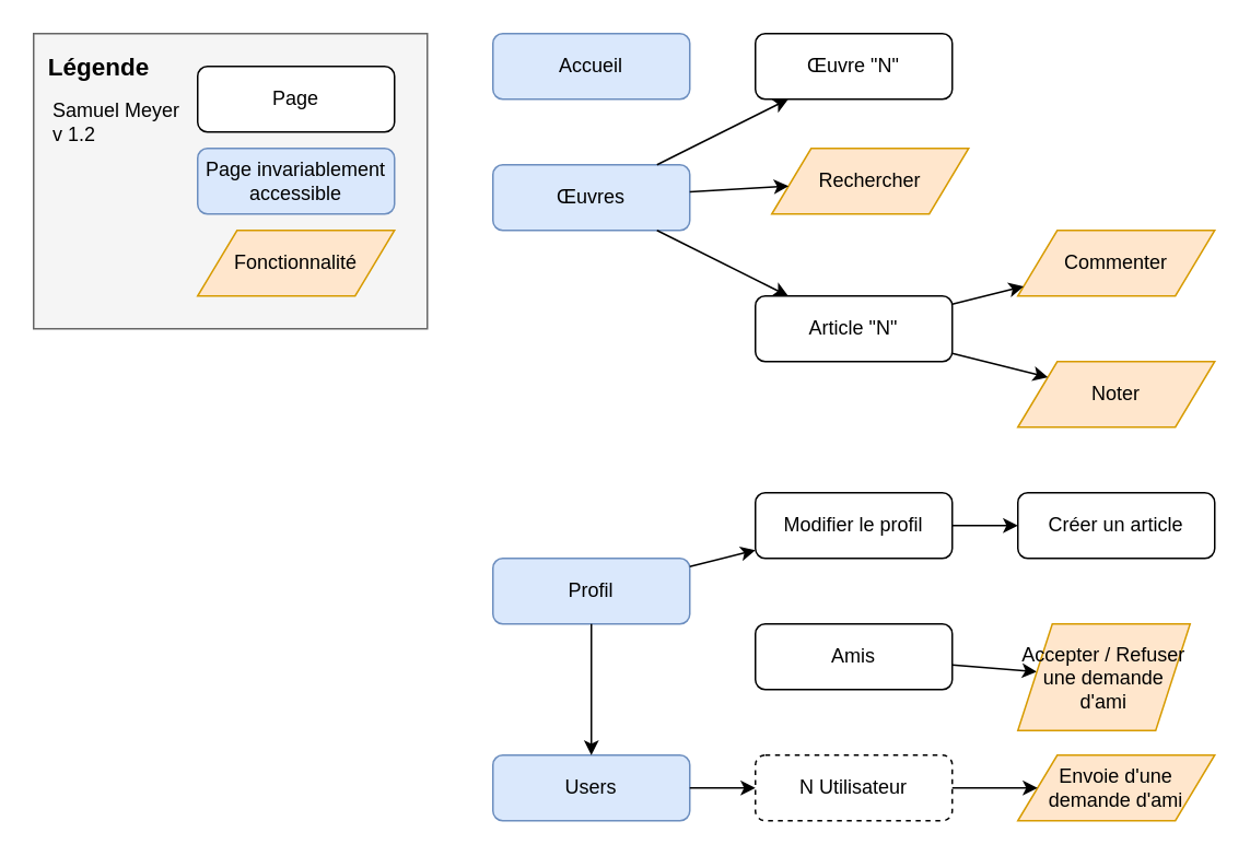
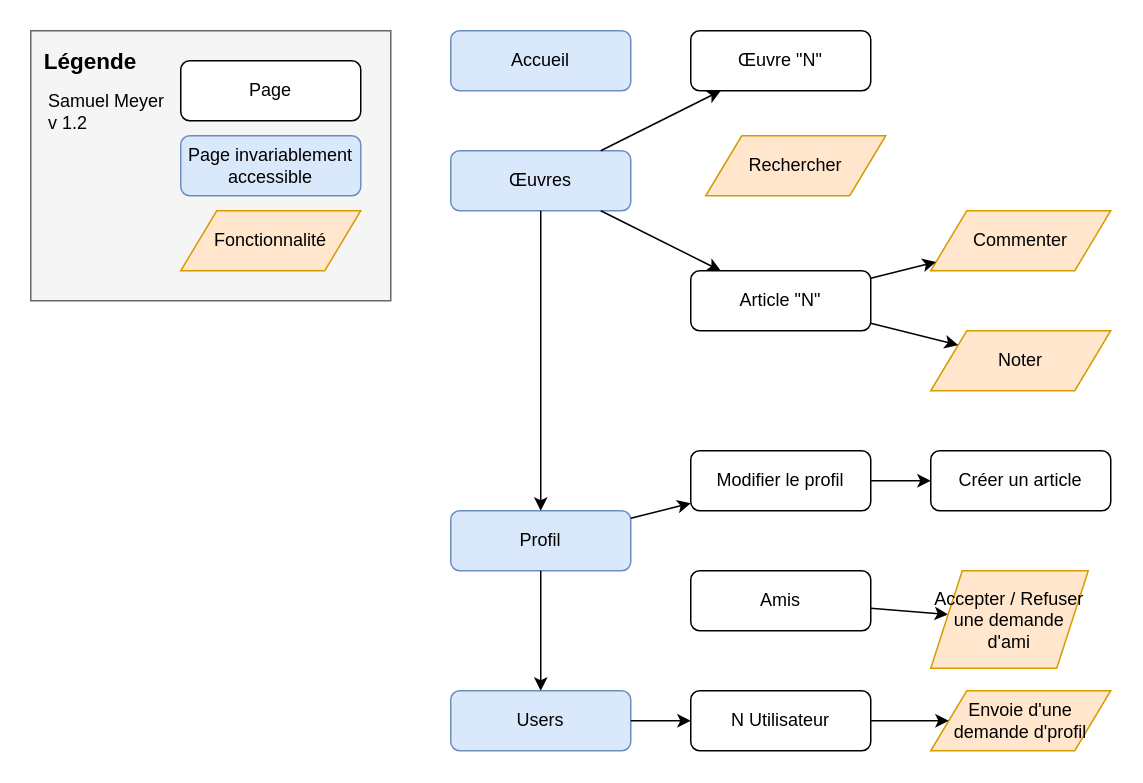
  <mxCell id="0" />
  <mxCell id="1" parent="0" />
  <mxCell id="2" value="Modifier le profil" style="rounded=1;whiteSpace=wrap;html=1;" parent="1" vertex="1"><mxGeometry x="460" y="300" width="120" height="40" as="geometry" /></mxCell>
  <mxCell id="3" value="" style="endArrow=classic;html=1;" parent="1" source="2" target="15" edge="1"><mxGeometry width="50" height="50" relative="1" as="geometry"><mxPoint x="500" y="240" as="sourcePoint" /><mxPoint x="632" y="320" as="targetPoint" /></mxGeometry></mxCell>
  <mxCell id="4" value="Users" style="rounded=1;whiteSpace=wrap;html=1;fillColor=#dae8fc;strokeColor=#6c8ebf;" parent="1" vertex="1"><mxGeometry x="300" y="460" width="120" height="40" as="geometry" /></mxCell>
  <mxCell id="5" value="Profil" style="rounded=1;whiteSpace=wrap;html=1;fillColor=#dae8fc;strokeColor=#6c8ebf;" parent="1" vertex="1"><mxGeometry x="300" y="340" width="120" height="40" as="geometry" /></mxCell>
  <mxCell id="6" value="Amis" style="rounded=1;whiteSpace=wrap;html=1;" parent="1" vertex="1"><mxGeometry x="460" y="380" width="120" height="40" as="geometry" /></mxCell>
  <mxCell id="7" value="" style="endArrow=classic;html=1;" parent="1" source="6" target="10" edge="1"><mxGeometry width="50" height="50" relative="1" as="geometry"><mxPoint x="470" y="220" as="sourcePoint" /><mxPoint x="620" y="400" as="targetPoint" /></mxGeometry></mxCell>
  <mxCell id="8" value="" style="endArrow=classic;html=1;" parent="1" source="5" target="2" edge="1"><mxGeometry width="50" height="50" relative="1" as="geometry"><mxPoint x="470" y="260" as="sourcePoint" /><mxPoint x="520" y="210" as="targetPoint" /></mxGeometry></mxCell>
  <mxCell id="9" value="" style="endArrow=classic;html=1;" parent="1" source="5" target="4" edge="1"><mxGeometry width="50" height="50" relative="1" as="geometry"><mxPoint x="470" y="260" as="sourcePoint" /><mxPoint x="520" y="210" as="targetPoint" /></mxGeometry></mxCell>
  <mxCell id="10" value="Accepter / Refuser&lt;br&gt;une demande d'ami" style="shape=parallelogram;perimeter=parallelogramPerimeter;whiteSpace=wrap;html=1;fillColor=#ffe6cc;strokeColor=#d79b00;" parent="1" vertex="1"><mxGeometry x="620" y="380" width="105" height="65" as="geometry" /></mxCell>
- <mxCell id="11" value="N Utilisateur" style="rounded=1;whiteSpace=wrap;html=1;dashed=1;" parent="1" vertex="1"><mxGeometry x="460" y="460" width="120" height="40" as="geometry" /></mxCell>
- <mxCell id="12" value="Envoie d'une demande d'ami" style="shape=parallelogram;perimeter=parallelogramPerimeter;whiteSpace=wrap;html=1;fillColor=#ffe6cc;strokeColor=#d79b00;" parent="1" vertex="1"><mxGeometry x="620" y="460" width="120" height="40" as="geometry" /></mxCell>
+ <mxCell id="11" value="N Utilisateur" style="rounded=1;whiteSpace=wrap;html=1;" parent="1" vertex="1"><mxGeometry x="460" y="460" width="120" height="40" as="geometry" /></mxCell>
+ <mxCell id="12" value="Envoie d'une demande d'profil" style="shape=parallelogram;perimeter=parallelogramPerimeter;whiteSpace=wrap;html=1;fillColor=#ffe6cc;strokeColor=#d79b00;" parent="1" vertex="1"><mxGeometry x="620" y="460" width="120" height="40" as="geometry" /></mxCell>
  <mxCell id="13" value="" style="endArrow=classic;html=1;" parent="1" source="11" target="12" edge="1"><mxGeometry width="50" height="50" relative="1" as="geometry"><mxPoint x="590" y="410" as="sourcePoint" /><mxPoint x="646" y="410" as="targetPoint" /></mxGeometry></mxCell>
  <mxCell id="14" value="" style="endArrow=classic;html=1;" parent="1" source="4" target="11" edge="1"><mxGeometry width="50" height="50" relative="1" as="geometry"><mxPoint x="600" y="420" as="sourcePoint" /><mxPoint x="656" y="420" as="targetPoint" /></mxGeometry></mxCell>
  <mxCell id="15" value="Créer un article" style="rounded=1;whiteSpace=wrap;html=1;" parent="1" vertex="1"><mxGeometry x="620" y="300" width="120" height="40" as="geometry" /></mxCell>
  <mxCell id="16" value="Accueil" style="rounded=1;whiteSpace=wrap;html=1;fillColor=#dae8fc;strokeColor=#6c8ebf;" vertex="1" parent="1"><mxGeometry x="300" y="20" width="120" height="40" as="geometry" /></mxCell>
  <mxCell id="17" value="Œuvres" style="rounded=1;whiteSpace=wrap;html=1;fillColor=#dae8fc;strokeColor=#6c8ebf;" vertex="1" parent="1"><mxGeometry x="300" y="100" width="120" height="40" as="geometry" /></mxCell>
  <mxCell id="18" value="Article &quot;N&quot;" style="rounded=1;whiteSpace=wrap;html=1;" vertex="1" parent="1"><mxGeometry x="460" y="180" width="120" height="40" as="geometry" /></mxCell>
  <mxCell id="19" value="" style="endArrow=classic;html=1;" edge="1" parent="1" source="17" target="18"><mxGeometry width="50" height="50" relative="1" as="geometry"><mxPoint x="710" y="340" as="sourcePoint" /><mxPoint x="820" y="330" as="targetPoint" /></mxGeometry></mxCell>
  <mxCell id="20" value="" style="group;container=1;" vertex="1" connectable="0" parent="1"><mxGeometry x="40" y="20" width="220" height="290" as="geometry" /></mxCell>
  <mxCell id="21" value="" style="rounded=0;whiteSpace=wrap;html=1;fillColor=#f5f5f5;strokeColor=#666666;fontColor=#333333;" vertex="1" parent="20"><mxGeometry x="-20" width="240" height="180" as="geometry" /></mxCell>
  <mxCell id="22" value="Page invariablement accessible" style="rounded=1;whiteSpace=wrap;html=1;fillColor=#dae8fc;strokeColor=#6c8ebf;" vertex="1" parent="20"><mxGeometry x="80" y="70" width="120" height="40" as="geometry" /></mxCell>
  <mxCell id="23" value="Légende" style="text;html=1;strokeColor=none;fillColor=none;align=center;verticalAlign=middle;whiteSpace=wrap;rounded=0;fontStyle=1;fontSize=15;" vertex="1" parent="20"><mxGeometry x="-20" y="10" width="80" height="20" as="geometry" /></mxCell>
  <mxCell id="24" value="Page" style="rounded=1;whiteSpace=wrap;html=1;" vertex="1" parent="20"><mxGeometry x="80" y="20" width="120" height="40" as="geometry" /></mxCell>
  <mxCell id="25" value="Fonctionnalité" style="shape=parallelogram;perimeter=parallelogramPerimeter;whiteSpace=wrap;html=1;fillColor=#ffe6cc;strokeColor=#d79b00;" vertex="1" parent="20"><mxGeometry x="80" y="120" width="120" height="40" as="geometry" /></mxCell>
  <mxCell id="26" value="Samuel Meyer&lt;br&gt;v 1.2" style="text;html=1;strokeColor=none;fillColor=none;align=left;verticalAlign=middle;whiteSpace=wrap;rounded=0;" vertex="1" parent="20"><mxGeometry x="-10" y="30" width="110" height="48" as="geometry" /></mxCell>
  <mxCell id="27" value="Rechercher" style="shape=parallelogram;perimeter=parallelogramPerimeter;whiteSpace=wrap;html=1;fillColor=#ffe6cc;strokeColor=#d79b00;" vertex="1" parent="1"><mxGeometry x="470" y="90" width="120" height="40" as="geometry" /></mxCell>
- <mxCell id="28" value="" style="endArrow=classic;html=1;" edge="1" parent="1" source="17" target="27"><mxGeometry width="50" height="50" relative="1" as="geometry"><mxPoint x="490" y="290" as="sourcePoint" /><mxPoint x="540" y="240" as="targetPoint" /></mxGeometry></mxCell>
+ <mxCell id="28" value="" style="endArrow=classic;html=1;" edge="1" parent="1" source="17" target="5"><mxGeometry width="50" height="50" relative="1" as="geometry"><mxPoint x="490" y="290" as="sourcePoint" /><mxPoint x="540" y="240" as="targetPoint" /></mxGeometry></mxCell>
  <mxCell id="29" value="Commenter" style="shape=parallelogram;perimeter=parallelogramPerimeter;whiteSpace=wrap;html=1;fillColor=#ffe6cc;strokeColor=#d79b00;" vertex="1" parent="1"><mxGeometry x="620" y="140" width="120" height="40" as="geometry" /></mxCell>
  <mxCell id="30" value="Noter" style="shape=parallelogram;perimeter=parallelogramPerimeter;whiteSpace=wrap;html=1;fillColor=#ffe6cc;strokeColor=#d79b00;" vertex="1" parent="1"><mxGeometry x="620" y="220" width="120" height="40" as="geometry" /></mxCell>
  <mxCell id="31" value="" style="endArrow=classic;html=1;" edge="1" parent="1" source="18" target="29"><mxGeometry width="50" height="50" relative="1" as="geometry"><mxPoint x="430" y="235" as="sourcePoint" /><mxPoint x="470" y="225" as="targetPoint" /></mxGeometry></mxCell>
  <mxCell id="32" value="" style="endArrow=classic;html=1;" edge="1" parent="1" source="18" target="30"><mxGeometry width="50" height="50" relative="1" as="geometry"><mxPoint x="530" y="470" as="sourcePoint" /><mxPoint x="580" y="420" as="targetPoint" /></mxGeometry></mxCell>
  <mxCell id="33" value="&lt;span&gt;Œuvre &quot;N&quot;&lt;/span&gt;" style="rounded=1;whiteSpace=wrap;html=1;" vertex="1" parent="1"><mxGeometry x="460" y="20" width="120" height="40" as="geometry" /></mxCell>
  <mxCell id="34" value="" style="endArrow=classic;html=1;" edge="1" parent="1" source="17" target="33"><mxGeometry width="50" height="50" relative="1" as="geometry"><mxPoint x="410" y="150" as="sourcePoint" /><mxPoint x="490" y="190" as="targetPoint" /></mxGeometry></mxCell>
